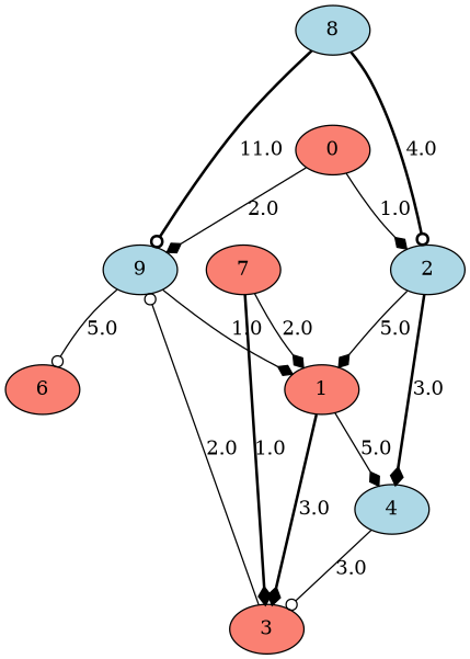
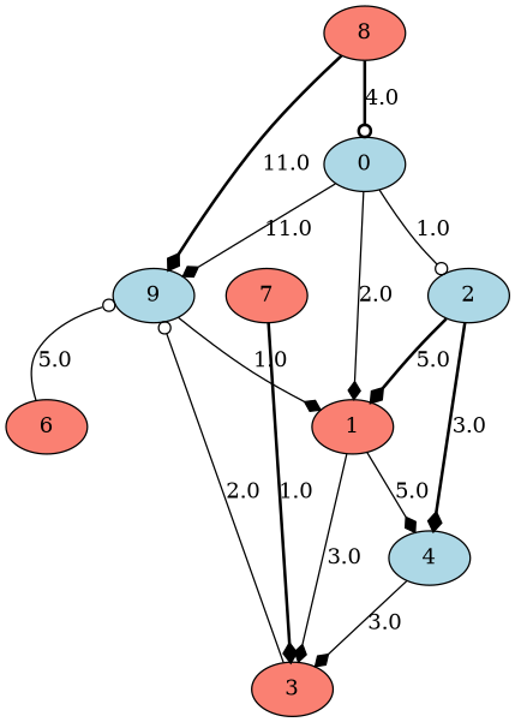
  digraph {
    node [fillcolor=salmon style=filled]
    edge [arrowhead=diamond style=solid]
    9 [fillcolor=lightblue]
    1
    6
    4 [fillcolor=lightblue]
    3
-   8 [fillcolor=lightblue]
-   0
+   8
+   0 [fillcolor=lightblue]
    2 [fillcolor=lightblue]
    7
    9 -> 1 [label=1.0]
-   9 -> 6 [arrowhead=odot label=5.0]
+   6 -> 9 [arrowhead=odot label=5.0]
    1 -> 4 [label=5.0]
-   1 -> 3 [label=3.0 style=bold]
-   4 -> 3 [arrowhead=odot label=3.0]
+   1 -> 3 [label=3.0]
+   4 -> 3 [label=3.0]
    3 -> 9 [arrowhead=odot label=2.0]
-   8 -> 9 [arrowhead=odot label=11.0 style=bold]
-   8 -> 2 [arrowhead=odot label=4.0 style=bold]
-   0 -> 9 [label=2.0]
-   7 -> 1 [label=2.0]
-   0 -> 2 [label=1.0]
-   2 -> 1 [label=5.0]
+   8 -> 9 [label=11.0 style=bold]
+   8 -> 0 [arrowhead=odot label=4.0 style=bold]
+   0 -> 9 [label=11.0]
+   0 -> 1 [label=2.0]
+   0 -> 2 [arrowhead=odot label=1.0]
+   2 -> 1 [label=5.0 style=bold]
    2 -> 4 [label=3.0 style=bold]
    7 -> 3 [label=1.0 style=bold]
  }
